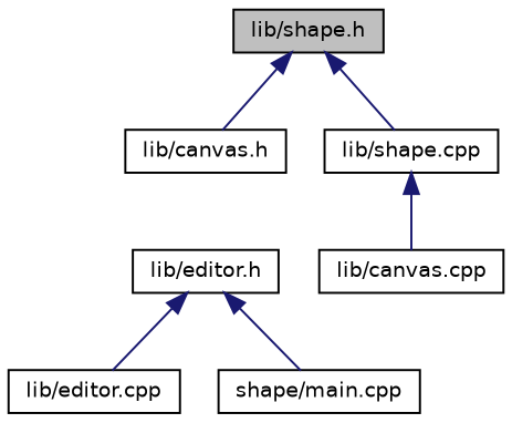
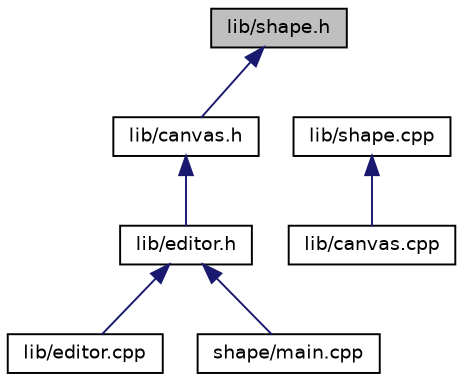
  digraph {
    node [color=black fillcolor=white fontname=Helvetica fontsize=10 shape=record style=filled]
    edge [color=midnightblue dir=back fontname=Helvetica fontsize=10 labelfontname=Helvetica labelfontsize=10 style=solid]
    n1 [fillcolor=grey75 fontcolor=black height=0.2 label="lib/shape.h" width=0.4]
    n2 [height=0.2 label="lib/canvas.h" width=0.4]
    n3 [height=0.2 label="lib/shape.cpp" width=0.4]
    n4 [height=0.2 label="lib/editor.h" width=0.4]
    n5 [height=0.2 label="lib/canvas.cpp" width=0.4]
    n6 [height=0.2 label="lib/editor.cpp" width=0.4]
    n7 [height=0.2 label="shape/main.cpp" width=0.4]
    n1 -> n2
-   n1 -> n3
+   n2 -> n4
    n3 -> n5
    n4 -> n6
    n4 -> n7
  }
